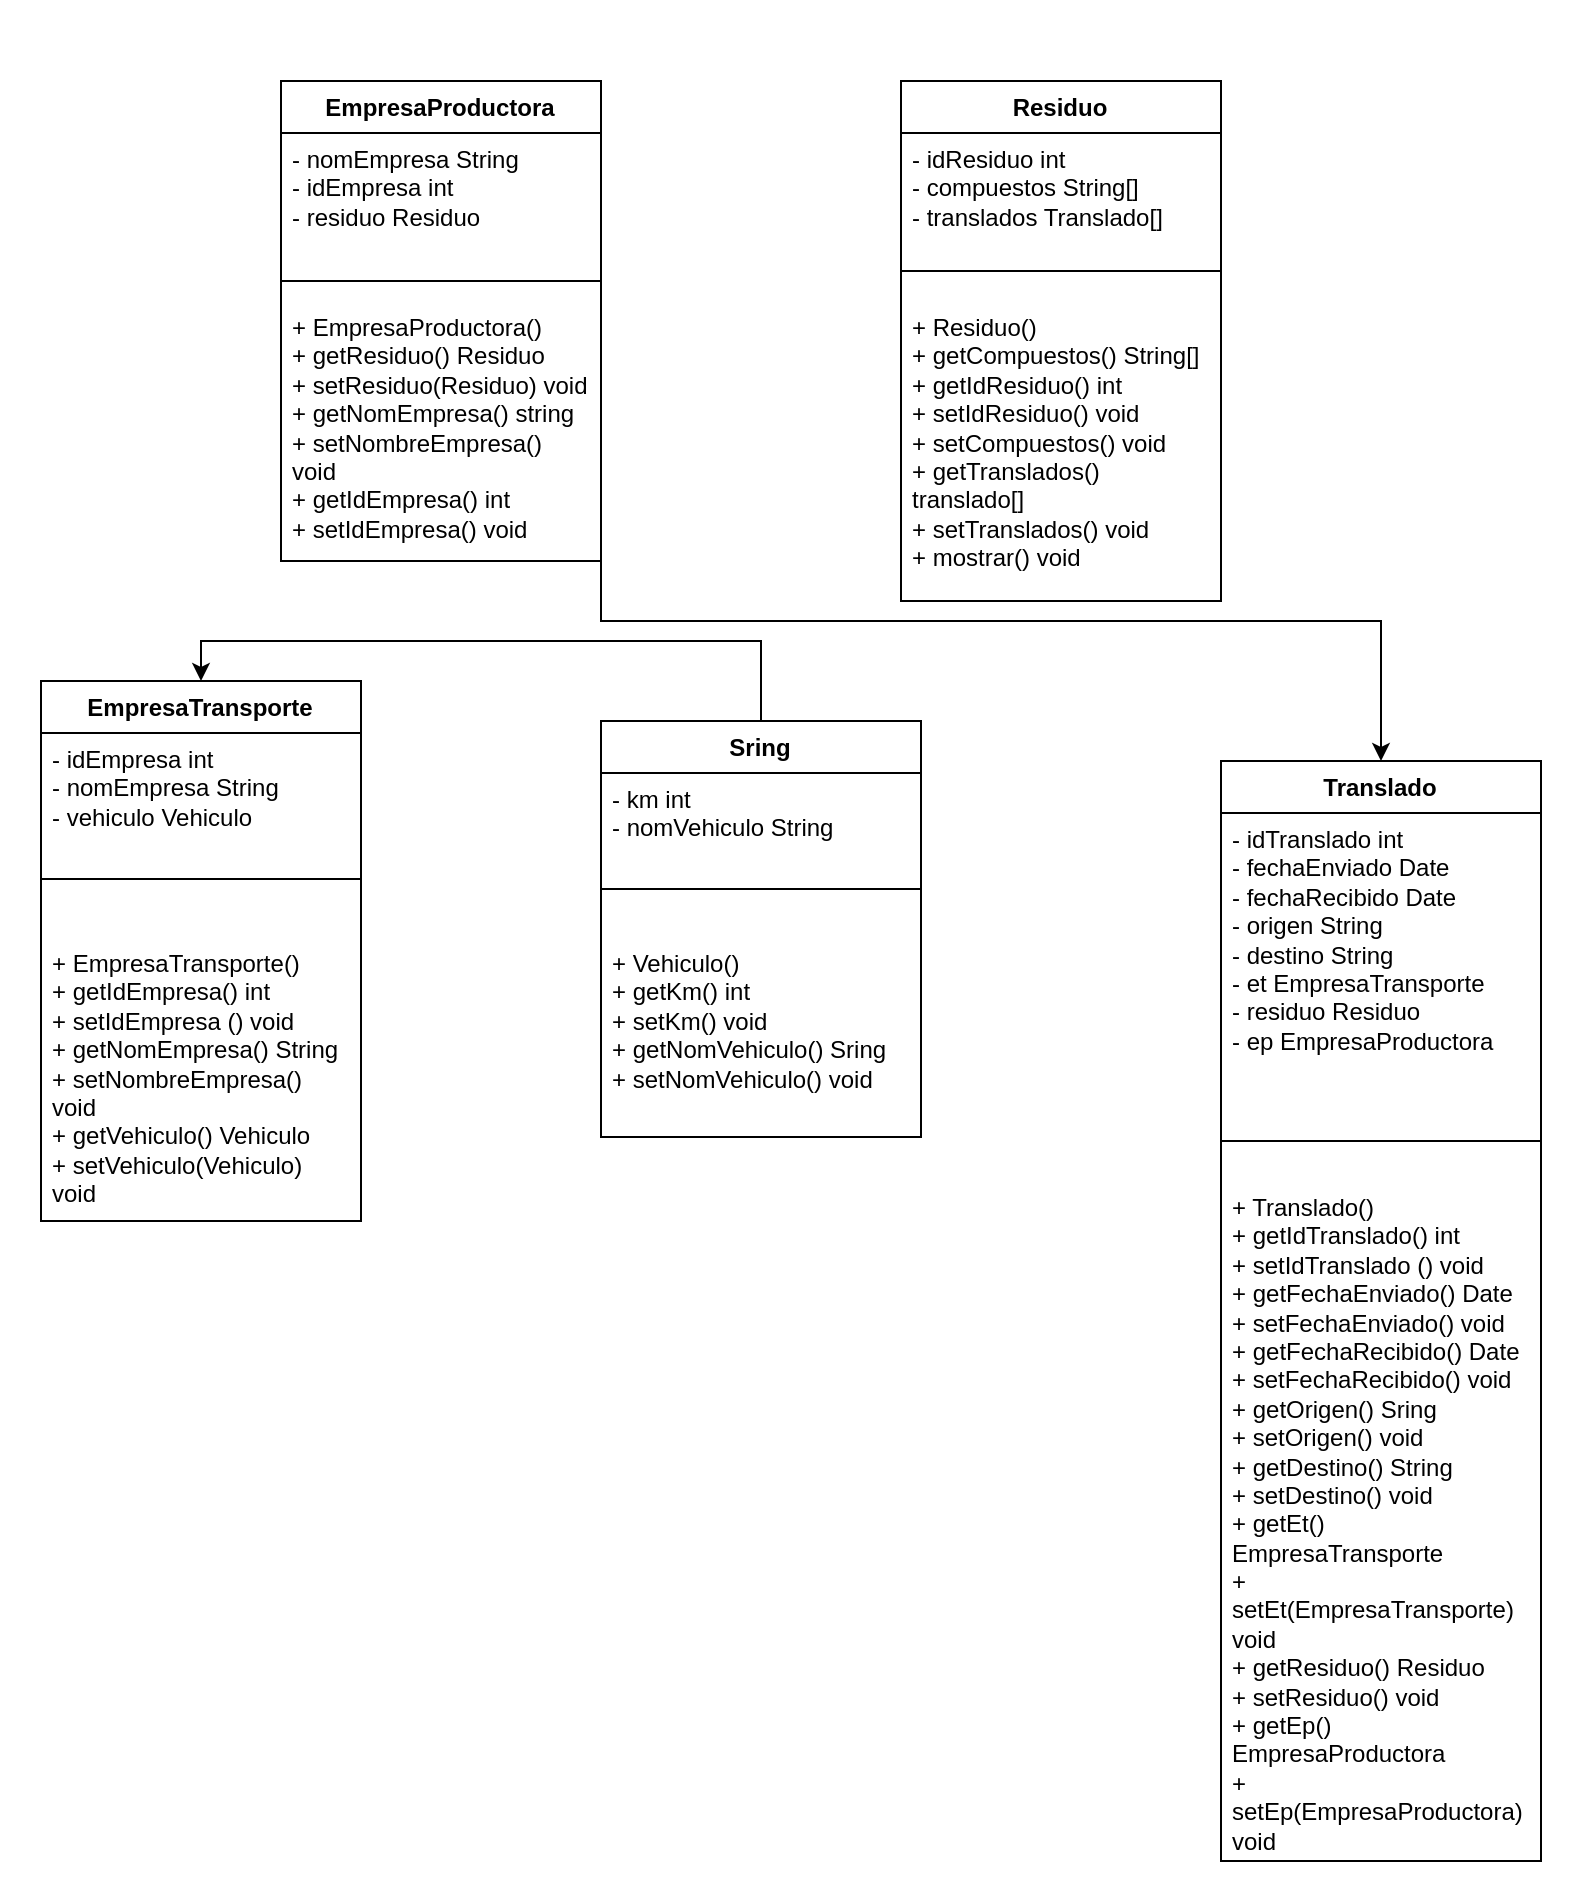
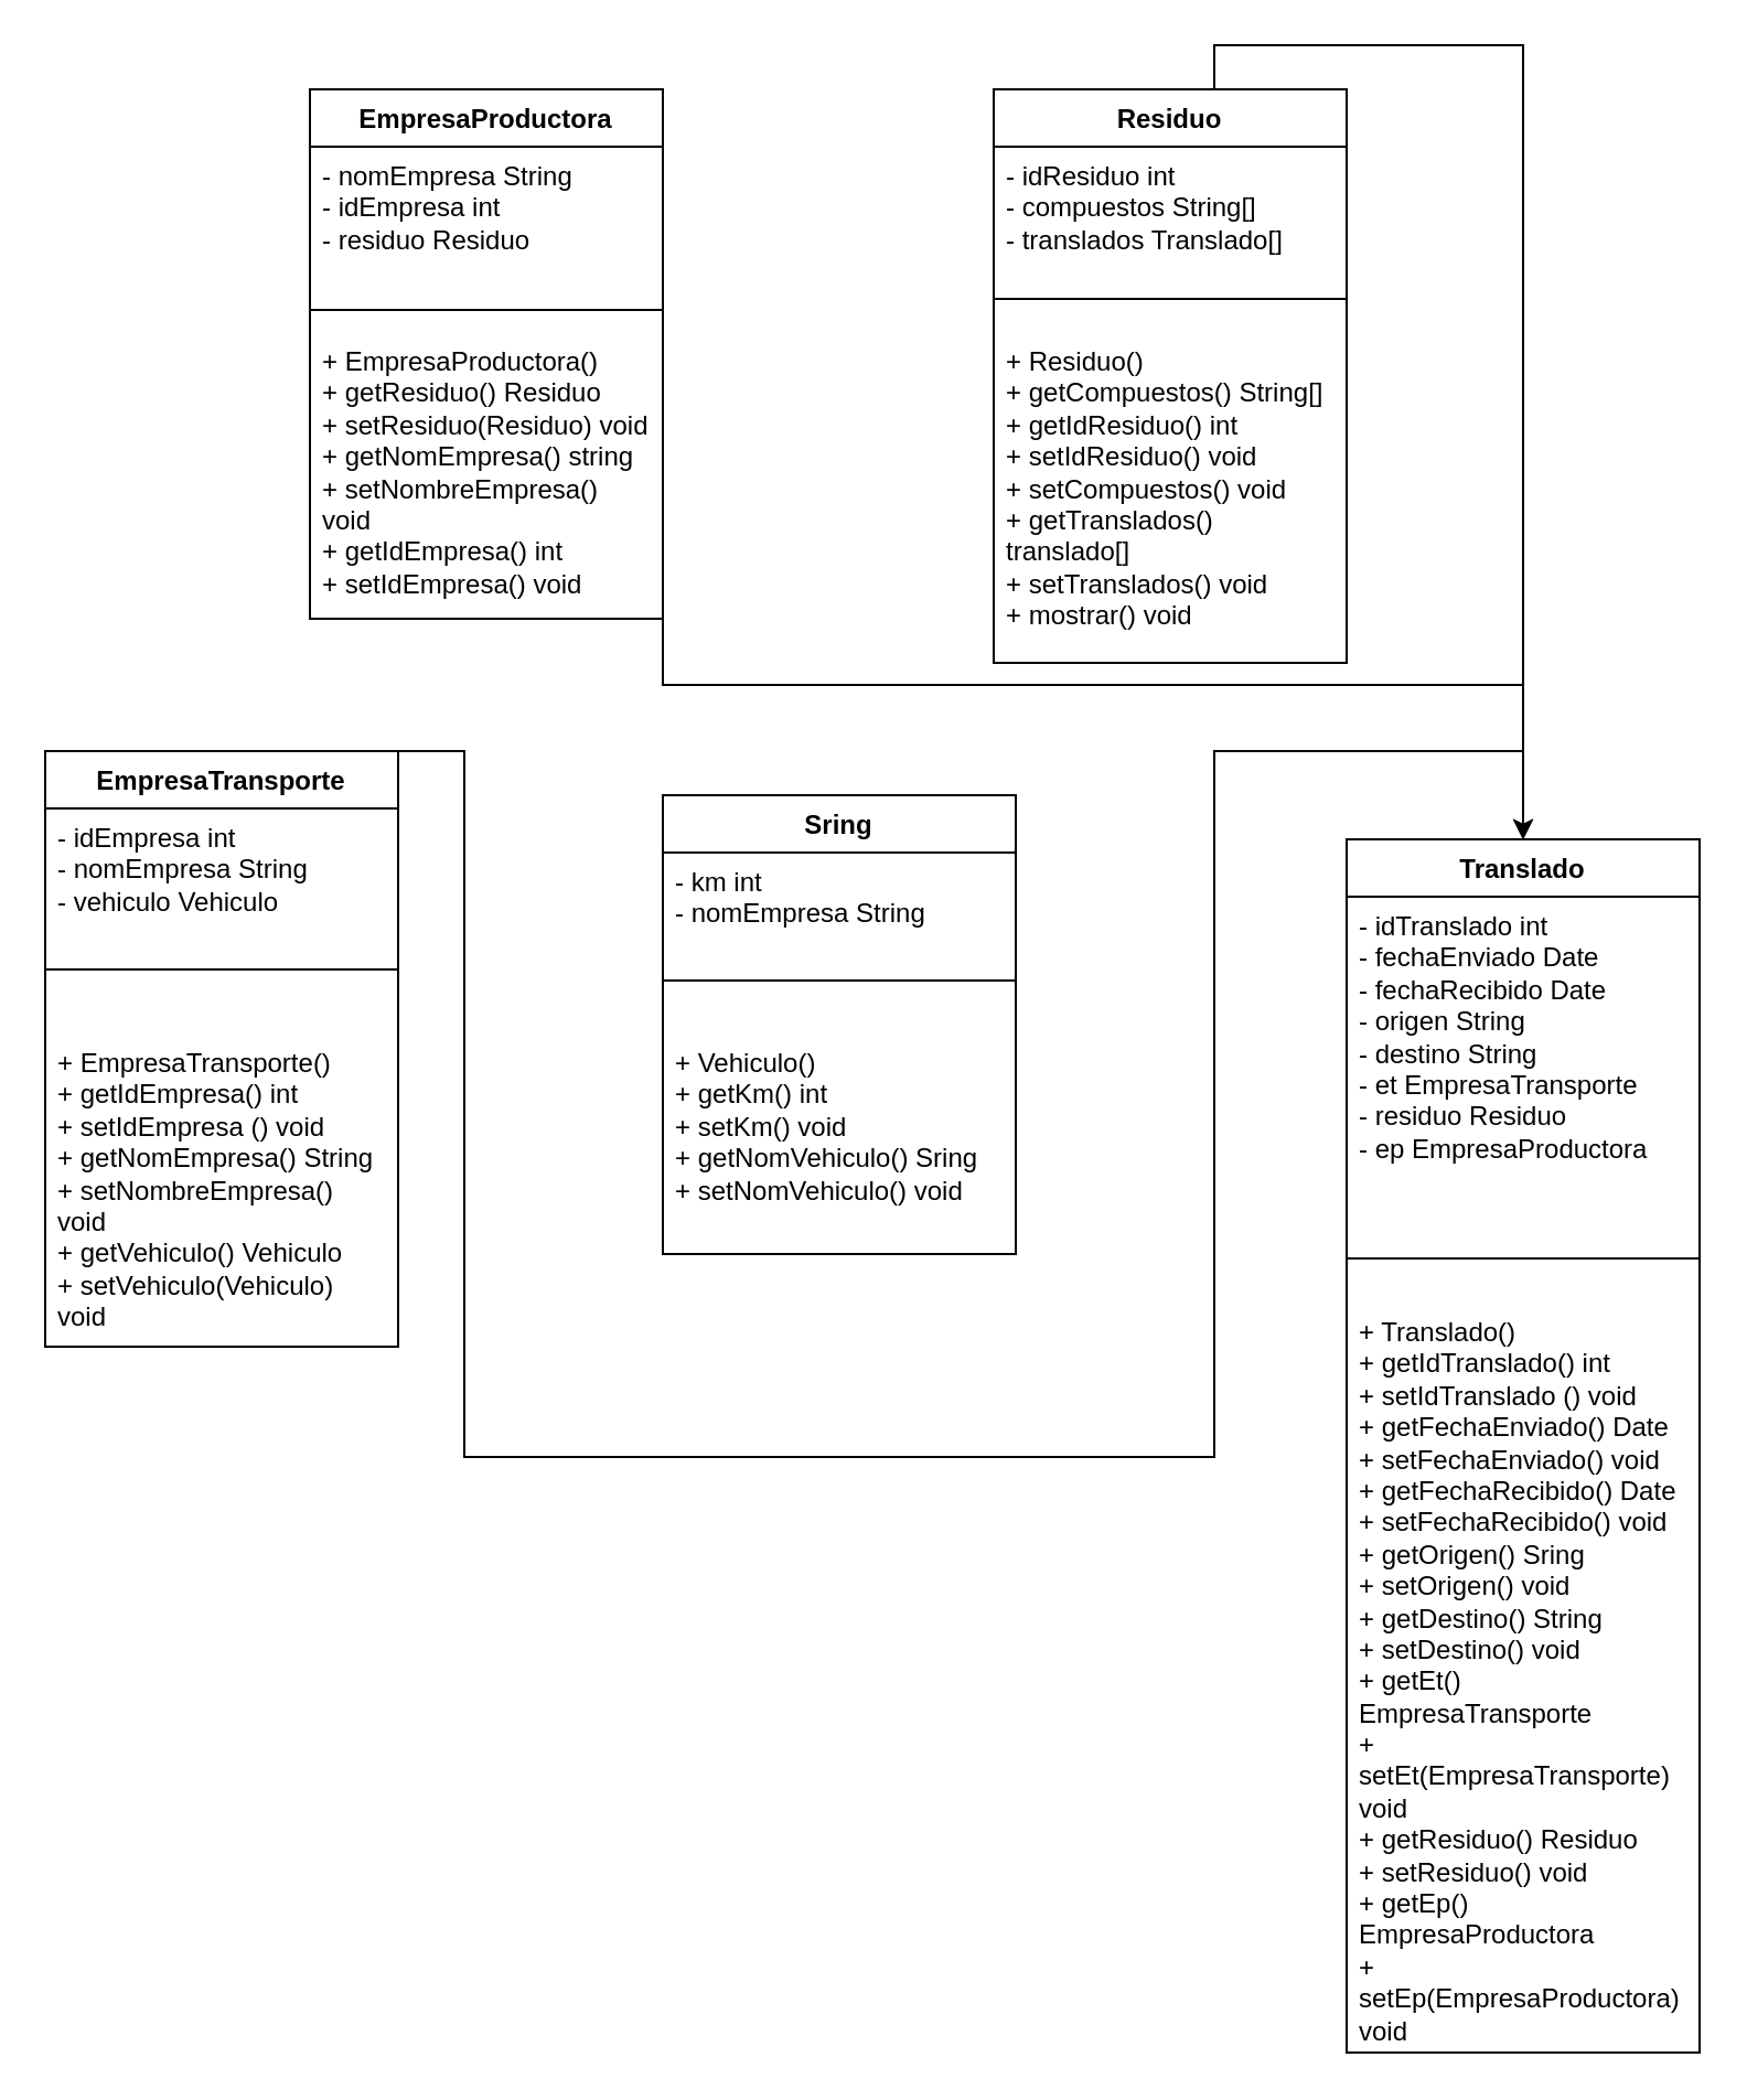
  <mxCell id="0" />
  <mxCell id="1" parent="0" />
  <mxCell id="2" value="EmpresaProductora" style="swimlane;fontStyle=1;align=center;verticalAlign=top;childLayout=stackLayout;horizontal=1;startSize=26;horizontalStack=0;resizeParent=1;resizeParentMax=0;resizeLast=0;collapsible=1;marginBottom=0;whiteSpace=wrap;html=1;" vertex="1" parent="1"><mxGeometry x="140" y="40" width="160" height="240" as="geometry" /></mxCell>
  <mxCell id="3" value="- nomEmpresa String&lt;br&gt;- idEmpresa int&lt;br&gt;- residuo Residuo" style="text;strokeColor=none;fillColor=none;align=left;verticalAlign=top;spacingLeft=4;spacingRight=4;overflow=hidden;rotatable=0;points=[[0,0.5],[1,0.5]];portConstraint=eastwest;whiteSpace=wrap;html=1;" vertex="1" parent="2"><mxGeometry y="26" width="160" height="64" as="geometry" /></mxCell>
  <mxCell id="4" value="" style="line;strokeWidth=1;fillColor=none;align=left;verticalAlign=middle;spacingTop=-1;spacingLeft=3;spacingRight=3;rotatable=0;labelPosition=right;points=[];portConstraint=eastwest;strokeColor=inherit;" vertex="1" parent="2"><mxGeometry y="90" width="160" height="20" as="geometry" /></mxCell>
  <mxCell id="5" value="+ EmpresaProductora()&lt;br&gt;+ getResiduo() Residuo&lt;br&gt;+ setResiduo(Residuo) void&lt;br&gt;+ getNomEmpresa() string&lt;br&gt;+ setNombreEmpresa() void&lt;br&gt;+ getIdEmpresa() int&lt;br&gt;+ setIdEmpresa() void" style="text;strokeColor=none;fillColor=none;align=left;verticalAlign=top;spacingLeft=4;spacingRight=4;overflow=hidden;rotatable=0;points=[[0,0.5],[1,0.5]];portConstraint=eastwest;whiteSpace=wrap;html=1;" vertex="1" parent="2"><mxGeometry y="110" width="160" height="130" as="geometry" /></mxCell>
+ <mxCell id="6" style="edgeStyle=orthogonalEdgeStyle;rounded=0;orthogonalLoop=1;jettySize=auto;html=1;exitX=0.75;exitY=0;exitDx=0;exitDy=0;entryX=0.5;entryY=0;entryDx=0;entryDy=0;fontFamily=Helvetica;fontSize=12;fontColor=default;startSize=26;" edge="1" parent="1" source="7" target="11"><mxGeometry relative="1" as="geometry"><Array as="points"><mxPoint x="210" y="340" /><mxPoint x="210" y="660" /><mxPoint x="550" y="660" /><mxPoint x="550" y="340" /><mxPoint x="690" y="340" /></Array></mxGeometry></mxCell>
  <mxCell id="7" value="EmpresaTransporte" style="swimlane;fontStyle=1;align=center;verticalAlign=top;childLayout=stackLayout;horizontal=1;startSize=26;horizontalStack=0;resizeParent=1;resizeParentMax=0;resizeLast=0;collapsible=1;marginBottom=0;whiteSpace=wrap;html=1;" vertex="1" parent="1"><mxGeometry x="20" y="340" width="160" height="270" as="geometry" /></mxCell>
  <mxCell id="8" value="- idEmpresa int&lt;br&gt;- nomEmpresa String&lt;br&gt;- vehiculo Vehiculo" style="text;strokeColor=none;fillColor=none;align=left;verticalAlign=top;spacingLeft=4;spacingRight=4;overflow=hidden;rotatable=0;points=[[0,0.5],[1,0.5]];portConstraint=eastwest;whiteSpace=wrap;html=1;" vertex="1" parent="7"><mxGeometry y="26" width="160" height="44" as="geometry" /></mxCell>
  <mxCell id="9" value="" style="line;strokeWidth=1;fillColor=none;align=left;verticalAlign=middle;spacingTop=-1;spacingLeft=3;spacingRight=3;rotatable=0;labelPosition=right;points=[];portConstraint=eastwest;strokeColor=inherit;" vertex="1" parent="7"><mxGeometry y="70" width="160" height="58" as="geometry" /></mxCell>
  <mxCell id="10" value="+ EmpresaTransporte()&lt;br&gt;+ getIdEmpresa() int&lt;br&gt;+ setIdEmpresa () void&lt;br&gt;+ getNomEmpresa() String&lt;br&gt;+ setNombreEmpresa() void&lt;br&gt;+ getVehiculo() Vehiculo&lt;br&gt;+ setVehiculo(Vehiculo) void" style="text;strokeColor=none;fillColor=none;align=left;verticalAlign=top;spacingLeft=4;spacingRight=4;overflow=hidden;rotatable=0;points=[[0,0.5],[1,0.5]];portConstraint=eastwest;whiteSpace=wrap;html=1;" vertex="1" parent="7"><mxGeometry y="128" width="160" height="142" as="geometry" /></mxCell>
  <mxCell id="11" value="Translado" style="swimlane;fontStyle=1;align=center;verticalAlign=top;childLayout=stackLayout;horizontal=1;startSize=26;horizontalStack=0;resizeParent=1;resizeParentMax=0;resizeLast=0;collapsible=1;marginBottom=0;whiteSpace=wrap;html=1;" vertex="1" parent="1"><mxGeometry x="610" y="380" width="160" height="550" as="geometry" /></mxCell>
  <mxCell id="12" value="- idTranslado int&lt;br&gt;- fechaEnviado Date&lt;br&gt;- fechaRecibido Date&lt;br&gt;- origen String&lt;br&gt;- destino String&lt;br&gt;- et EmpresaTransporte&lt;br&gt;- residuo Residuo&lt;br&gt;- ep EmpresaProductora" style="text;strokeColor=none;fillColor=none;align=left;verticalAlign=top;spacingLeft=4;spacingRight=4;overflow=hidden;rotatable=0;points=[[0,0.5],[1,0.5]];portConstraint=eastwest;whiteSpace=wrap;html=1;" vertex="1" parent="11"><mxGeometry y="26" width="160" height="144" as="geometry" /></mxCell>
  <mxCell id="13" value="" style="line;strokeWidth=1;fillColor=none;align=left;verticalAlign=middle;spacingTop=-1;spacingLeft=3;spacingRight=3;rotatable=0;labelPosition=right;points=[];portConstraint=eastwest;strokeColor=inherit;" vertex="1" parent="11"><mxGeometry y="170" width="160" height="40" as="geometry" /></mxCell>
  <mxCell id="14" value="+ Translado()&lt;br&gt;+ getIdTranslado() int&lt;br&gt;+ setIdTranslado () void&lt;br&gt;+ getFechaEnviado() Date&lt;br&gt;+ setFechaEnviado() void&lt;br&gt;+ getFechaRecibido() Date&lt;br&gt;+ setFechaRecibido() void&lt;br&gt;+ getOrigen() Sring&lt;br&gt;+ setOrigen() void&lt;br&gt;+ getDestino() String&lt;br&gt;+ setDestino() void&lt;br&gt;+ getEt() EmpresaTransporte&lt;br&gt;+ setEt(EmpresaTransporte) void&lt;br&gt;+ getResiduo() Residuo&lt;br&gt;+ setResiduo() void&lt;br&gt;+ getEp() EmpresaProductora&lt;br&gt;+ setEp(EmpresaProductora) void&lt;br&gt;" style="text;strokeColor=none;fillColor=none;align=left;verticalAlign=top;spacingLeft=4;spacingRight=4;overflow=hidden;rotatable=0;points=[[0,0.5],[1,0.5]];portConstraint=eastwest;whiteSpace=wrap;html=1;" vertex="1" parent="11"><mxGeometry y="210" width="160" height="340" as="geometry" /></mxCell>
+ <mxCell id="15" style="edgeStyle=orthogonalEdgeStyle;rounded=0;orthogonalLoop=1;jettySize=auto;html=1;exitX=0.5;exitY=0;exitDx=0;exitDy=0;entryX=0.5;entryY=0;entryDx=0;entryDy=0;fontFamily=Helvetica;fontSize=12;fontColor=default;startSize=26;" edge="1" parent="1" source="16" target="11"><mxGeometry relative="1" as="geometry"><Array as="points"><mxPoint x="550" y="40" /><mxPoint x="550" y="20" /><mxPoint x="690" y="20" /></Array></mxGeometry></mxCell>
  <mxCell id="16" value="Residuo" style="swimlane;fontStyle=1;align=center;verticalAlign=top;childLayout=stackLayout;horizontal=1;startSize=26;horizontalStack=0;resizeParent=1;resizeParentMax=0;resizeLast=0;collapsible=1;marginBottom=0;whiteSpace=wrap;html=1;" vertex="1" parent="1"><mxGeometry x="450" y="40" width="160" height="260" as="geometry" /></mxCell>
  <mxCell id="17" value="- idResiduo int&lt;br&gt;- compuestos String[]&lt;br&gt;- translados Translado[]" style="text;strokeColor=none;fillColor=none;align=left;verticalAlign=top;spacingLeft=4;spacingRight=4;overflow=hidden;rotatable=0;points=[[0,0.5],[1,0.5]];portConstraint=eastwest;whiteSpace=wrap;html=1;" vertex="1" parent="16"><mxGeometry y="26" width="160" height="54" as="geometry" /></mxCell>
  <mxCell id="18" value="" style="line;strokeWidth=1;fillColor=none;align=left;verticalAlign=middle;spacingTop=-1;spacingLeft=3;spacingRight=3;rotatable=0;labelPosition=right;points=[];portConstraint=eastwest;strokeColor=inherit;" vertex="1" parent="16"><mxGeometry y="80" width="160" height="30" as="geometry" /></mxCell>
  <mxCell id="19" value="+ Residuo()&lt;br&gt;+ getCompuestos() String[]&lt;br&gt;+ getIdResiduo() int&lt;br&gt;+ setIdResiduo() void&lt;br&gt;+ setCompuestos() void&lt;br&gt;+ getTranslados() translado[]&lt;br&gt;+ setTranslados() void&lt;br&gt;+ mostrar() void" style="text;strokeColor=none;fillColor=none;align=left;verticalAlign=top;spacingLeft=4;spacingRight=4;overflow=hidden;rotatable=0;points=[[0,0.5],[1,0.5]];portConstraint=eastwest;whiteSpace=wrap;html=1;" vertex="1" parent="16"><mxGeometry y="110" width="160" height="150" as="geometry" /></mxCell>
- <mxCell id="20" style="edgeStyle=orthogonalEdgeStyle;rounded=0;orthogonalLoop=1;jettySize=auto;html=1;exitX=0.5;exitY=0;exitDx=0;exitDy=0;entryX=0.5;entryY=0;entryDx=0;entryDy=0;fontFamily=Helvetica;fontSize=12;fontColor=default;startSize=26;" edge="1" parent="1" source="21" target="7"><mxGeometry relative="1" as="geometry"><Array as="points"><mxPoint x="380" y="320" /><mxPoint x="100" y="320" /></Array></mxGeometry></mxCell>
  <mxCell id="21" value="Sring" style="swimlane;fontStyle=1;align=center;verticalAlign=top;childLayout=stackLayout;horizontal=1;startSize=26;horizontalStack=0;resizeParent=1;resizeParentMax=0;resizeLast=0;collapsible=1;marginBottom=0;whiteSpace=wrap;html=1;" vertex="1" parent="1"><mxGeometry x="300" y="360" width="160" height="208" as="geometry" /></mxCell>
- <mxCell id="22" value="- km int&lt;br&gt;- nomVehiculo String" style="text;strokeColor=none;fillColor=none;align=left;verticalAlign=top;spacingLeft=4;spacingRight=4;overflow=hidden;rotatable=0;points=[[0,0.5],[1,0.5]];portConstraint=eastwest;whiteSpace=wrap;html=1;" vertex="1" parent="21"><mxGeometry y="26" width="160" height="34" as="geometry" /></mxCell>
+ <mxCell id="22" value="- km int&lt;br&gt;- nomEmpresa String" style="text;strokeColor=none;fillColor=none;align=left;verticalAlign=top;spacingLeft=4;spacingRight=4;overflow=hidden;rotatable=0;points=[[0,0.5],[1,0.5]];portConstraint=eastwest;whiteSpace=wrap;html=1;" vertex="1" parent="21"><mxGeometry y="26" width="160" height="34" as="geometry" /></mxCell>
  <mxCell id="23" value="" style="line;strokeWidth=1;fillColor=none;align=left;verticalAlign=middle;spacingTop=-1;spacingLeft=3;spacingRight=3;rotatable=0;labelPosition=right;points=[];portConstraint=eastwest;strokeColor=inherit;" vertex="1" parent="21"><mxGeometry y="60" width="160" height="48" as="geometry" /></mxCell>
  <mxCell id="24" value="+ Vehiculo()&lt;br&gt;+ getKm() int&lt;br&gt;+ setKm() void&lt;br&gt;+ getNomVehiculo() Sring&lt;br&gt;+ setNomVehiculo() void&lt;br&gt;" style="text;strokeColor=none;fillColor=none;align=left;verticalAlign=top;spacingLeft=4;spacingRight=4;overflow=hidden;rotatable=0;points=[[0,0.5],[1,0.5]];portConstraint=eastwest;whiteSpace=wrap;html=1;" vertex="1" parent="21"><mxGeometry y="108" width="160" height="100" as="geometry" /></mxCell>
  <mxCell id="25" style="edgeStyle=orthogonalEdgeStyle;rounded=0;orthogonalLoop=1;jettySize=auto;html=1;exitX=1;exitY=0.5;exitDx=0;exitDy=0;entryX=0.5;entryY=0;entryDx=0;entryDy=0;fontFamily=Helvetica;fontSize=12;fontColor=default;startSize=26;" edge="1" parent="1" source="3" target="11"><mxGeometry relative="1" as="geometry"><Array as="points"><mxPoint x="300" y="310" /><mxPoint x="690" y="310" /></Array></mxGeometry></mxCell>
